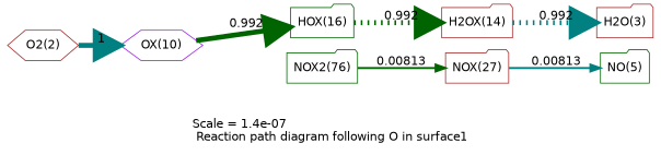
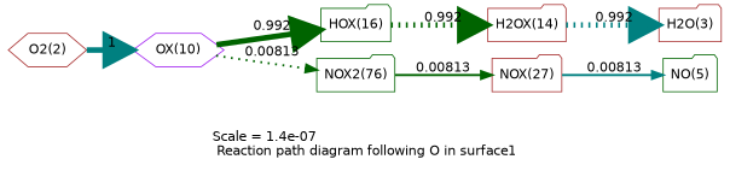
  digraph {
    fontname=Helvetica
    label="Scale = 1.4e-07\l Reaction path diagram following O in surface1"
    rankdir=LR
    node [color=brown fontname=Helvetica shape=folder]
    edge [arrowsize=3 color=darkgreen fontname=Helvetica penwidth=5.99 style=solid]
    n1 [label="O2(2)" shape=hexagon]
    n2 [color=purple label="OX(10)" shape=hexagon]
    n3 [color=darkgreen label="HOX(16)"]
    n4 [color=darkgreen label="NOX2(76)"]
    n5 [label="H2OX(14)"]
    n6 [label="NOX(27)"]
    n7 [label="H2O(3)"]
    n8 [color=darkgreen label="NO(5)"]
    n1 -> n2 [color=teal label=" 1" penwidth=6]
    n2 -> n3 [label=" 0.992" style=bold]
+   n2 -> n4 [arrowsize=1.18 label=" 0.00813" penwidth=2.37 style=dotted]
    n3 -> n5 [label=" 0.992" style=dotted]
    n4 -> n6 [arrowsize=1.18 label=" 0.00813" penwidth=2.37]
    n5 -> n7 [color=teal label=" 0.992" style=dotted]
    n6 -> n8 [arrowsize=1.18 color=teal label=" 0.00813" penwidth=2.37]
  }
